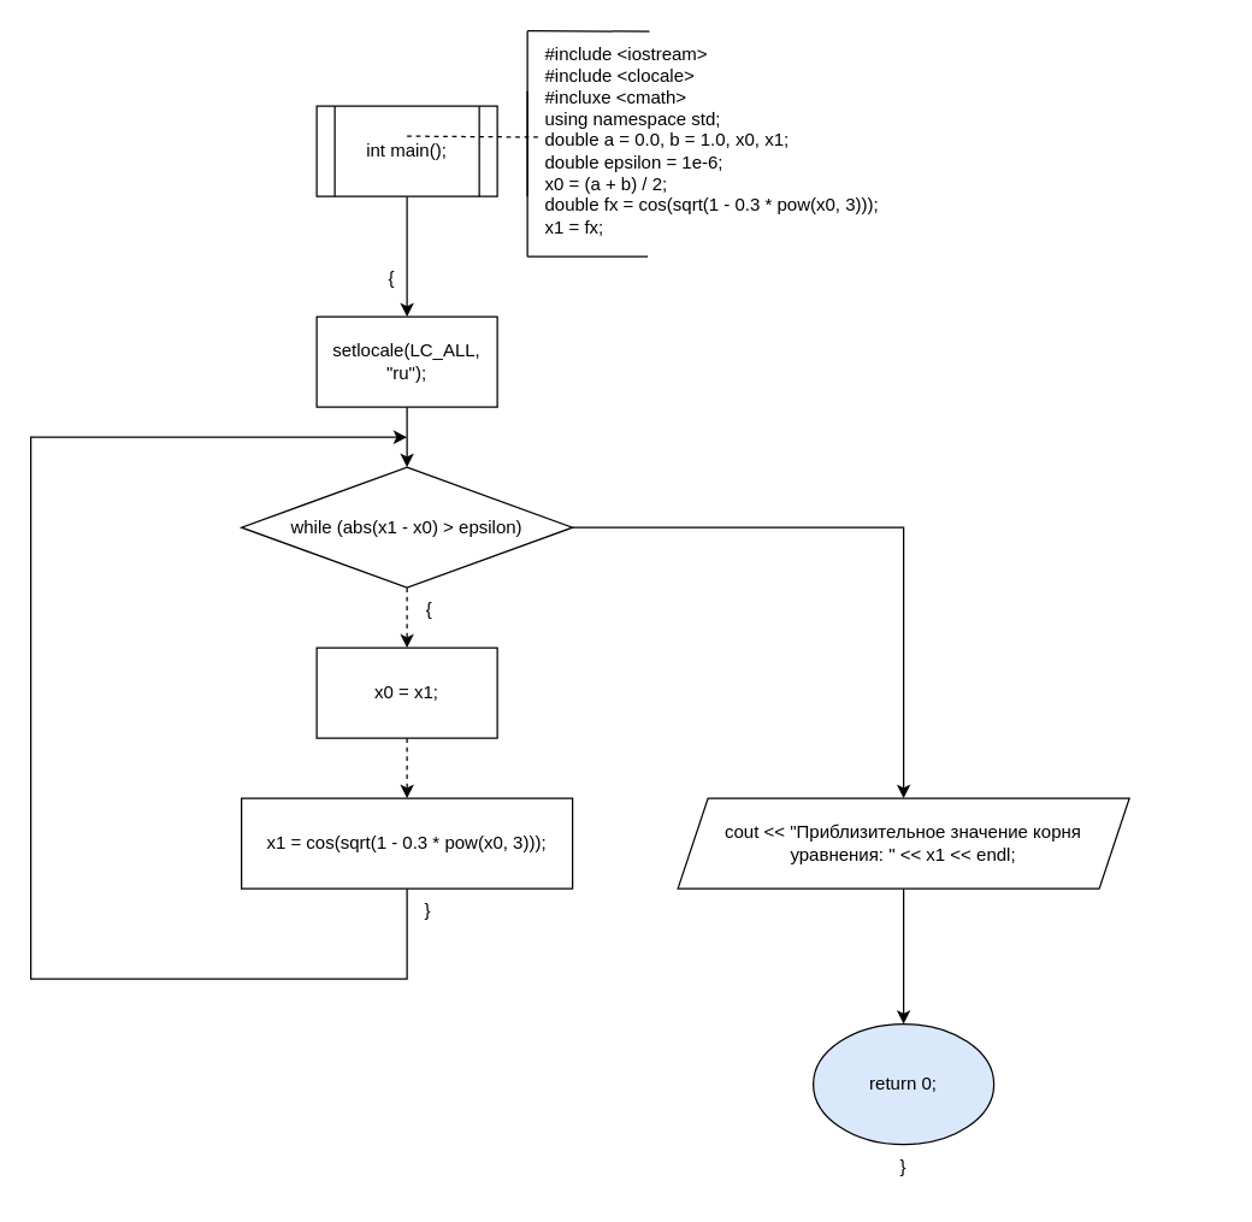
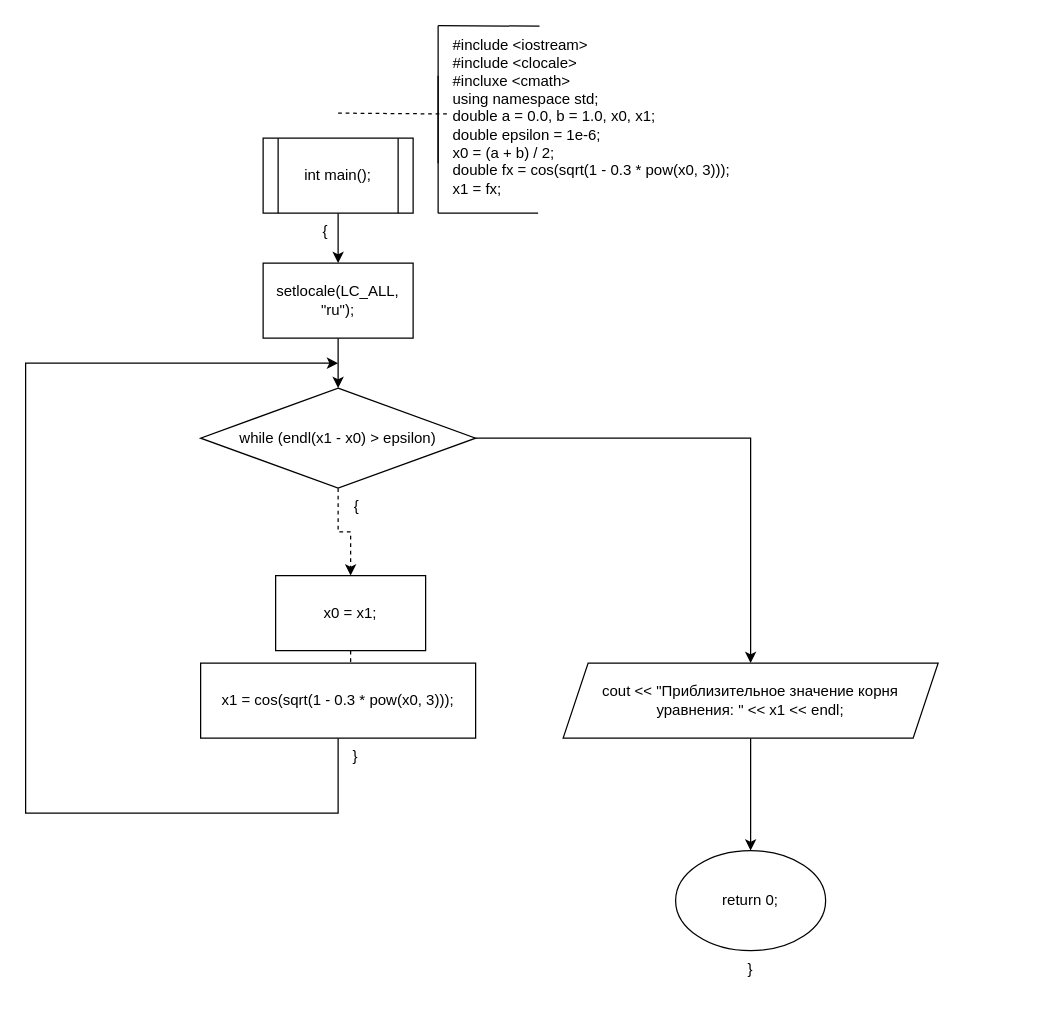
  <mxCell id="0" />
  <mxCell id="1" parent="0" />
  <mxCell id="2" style="edgeStyle=orthogonalEdgeStyle;rounded=0;orthogonalLoop=1;jettySize=auto;html=1;entryX=0.5;entryY=0;entryDx=0;entryDy=0;" edge="1" parent="1" source="3" target="10"><mxGeometry relative="1" as="geometry" /></mxCell>
- <mxCell id="3" value="int main();" style="shape=process;whiteSpace=wrap;html=1;backgroundOutline=1;" vertex="1" parent="1"><mxGeometry x="210" y="70" width="120" height="60" as="geometry" /></mxCell>
+ <mxCell id="3" value="int main();" style="shape=process;whiteSpace=wrap;html=1;backgroundOutline=1;" vertex="1" parent="1"><mxGeometry x="210" y="110" width="120" height="60" as="geometry" /></mxCell>
  <mxCell id="4" value="" style="endArrow=none;dashed=1;html=1;rounded=0;" edge="1" parent="1" target="5"><mxGeometry width="50" height="50" relative="1" as="geometry"><mxPoint x="270" y="90" as="sourcePoint" /><mxPoint x="360" y="90" as="targetPoint" /></mxGeometry></mxCell>
  <mxCell id="5" value="#include &amp;lt;iostream&amp;gt;&lt;div&gt;#include &amp;lt;clocale&amp;gt;&lt;/div&gt;&lt;div&gt;#incluxe &amp;lt;cmath&amp;gt;&lt;/div&gt;&lt;div&gt;using namespace std;&lt;/div&gt;&lt;div style=&quot;&quot;&gt;&lt;div&gt;double a = 0.0, b = 1.0, x0, x1;&lt;/div&gt;&lt;div&gt;double epsilon = 1e-6;&lt;/div&gt;&lt;div&gt;x0 = (a + b) / 2;&lt;/div&gt;&lt;div&gt;double fx = cos(sqrt(1 - 0.3 * pow(x0, 3)));&lt;/div&gt;&lt;div&gt;x1 = fx;&lt;/div&gt;&lt;/div&gt;" style="text;html=1;align=left;verticalAlign=middle;whiteSpace=wrap;rounded=0;" vertex="1" parent="1"><mxGeometry x="360" y="20" width="450" height="145" as="geometry" /></mxCell>
  <mxCell id="6" value="" style="endArrow=none;html=1;rounded=0;" edge="1" parent="1"><mxGeometry width="50" height="50" relative="1" as="geometry"><mxPoint x="350" y="130" as="sourcePoint" /><mxPoint x="350" y="60" as="targetPoint" /></mxGeometry></mxCell>
  <mxCell id="7" value="" style="endArrow=none;html=1;rounded=0;" edge="1" parent="1"><mxGeometry width="50" height="50" relative="1" as="geometry"><mxPoint x="350" y="170" as="sourcePoint" /><mxPoint x="430" y="170" as="targetPoint" /></mxGeometry></mxCell>
  <mxCell id="8" value="" style="endArrow=none;html=1;rounded=0;entryX=0.158;entryY=0.003;entryDx=0;entryDy=0;entryPerimeter=0;" edge="1" parent="1" target="5"><mxGeometry width="50" height="50" relative="1" as="geometry"><mxPoint x="350" y="20" as="sourcePoint" /><mxPoint x="380" y="20" as="targetPoint" /></mxGeometry></mxCell>
  <mxCell id="9" style="edgeStyle=orthogonalEdgeStyle;rounded=0;orthogonalLoop=1;jettySize=auto;html=1;entryX=0.5;entryY=0;entryDx=0;entryDy=0;" edge="1" parent="1" source="10" target="15"><mxGeometry relative="1" as="geometry" /></mxCell>
  <mxCell id="10" value="setlocale(LC_ALL, &quot;ru&quot;);" style="rounded=0;whiteSpace=wrap;html=1;" vertex="1" parent="1"><mxGeometry x="210" y="210" width="120" height="60" as="geometry" /></mxCell>
  <mxCell id="11" value="{" style="text;html=1;align=center;verticalAlign=middle;whiteSpace=wrap;rounded=0;" vertex="1" parent="1"><mxGeometry x="250" y="170" width="20" height="30" as="geometry" /></mxCell>
  <mxCell id="12" value="" style="endArrow=none;html=1;rounded=0;" edge="1" parent="1"><mxGeometry width="50" height="50" relative="1" as="geometry"><mxPoint x="350" y="170" as="sourcePoint" /><mxPoint x="350" y="20" as="targetPoint" /></mxGeometry></mxCell>
  <mxCell id="13" style="edgeStyle=orthogonalEdgeStyle;rounded=0;orthogonalLoop=1;jettySize=auto;html=1;entryX=0.5;entryY=0;entryDx=0;entryDy=0;dashed=1;" edge="1" parent="1" source="15" target="17"><mxGeometry relative="1" as="geometry" /></mxCell>
  <mxCell id="14" style="edgeStyle=orthogonalEdgeStyle;rounded=0;orthogonalLoop=1;jettySize=auto;html=1;entryX=0.5;entryY=0;entryDx=0;entryDy=0;" edge="1" parent="1" source="15" target="23"><mxGeometry relative="1" as="geometry" /></mxCell>
- <mxCell id="15" value="while (abs(x1 - x0) &gt; epsilon)" style="rhombus;whiteSpace=wrap;html=1;" vertex="1" parent="1"><mxGeometry x="160" y="310" width="220" height="80" as="geometry" /></mxCell>
+ <mxCell id="15" value="while (endl(x1 - x0) &gt; epsilon)" style="rhombus;whiteSpace=wrap;html=1;" vertex="1" parent="1"><mxGeometry x="160" y="310" width="220" height="80" as="geometry" /></mxCell>
  <mxCell id="16" style="edgeStyle=orthogonalEdgeStyle;rounded=0;orthogonalLoop=1;jettySize=auto;html=1;entryX=0.5;entryY=0;entryDx=0;entryDy=0;dashed=1;" edge="1" parent="1" source="17" target="19"><mxGeometry relative="1" as="geometry" /></mxCell>
- <mxCell id="17" value="x0 = x1;" style="rounded=0;whiteSpace=wrap;html=1;" vertex="1" parent="1"><mxGeometry x="210" y="430" width="120" height="60" as="geometry" /></mxCell>
+ <mxCell id="17" value="x0 = x1;" style="rounded=0;whiteSpace=wrap;html=1;" vertex="1" parent="1"><mxGeometry x="220" y="460" width="120" height="60" as="geometry" /></mxCell>
  <mxCell id="18" style="edgeStyle=orthogonalEdgeStyle;rounded=0;orthogonalLoop=1;jettySize=auto;html=1;" edge="1" parent="1" source="19"><mxGeometry relative="1" as="geometry"><mxPoint x="270" y="290" as="targetPoint" /><Array as="points"><mxPoint x="270" y="650" /><mxPoint x="20" y="650" /><mxPoint x="20" y="290" /></Array></mxGeometry></mxCell>
  <mxCell id="19" value="x1 = cos(sqrt(1 - 0.3 * pow(x0, 3)));" style="rounded=0;whiteSpace=wrap;html=1;" vertex="1" parent="1"><mxGeometry x="160" y="530" width="220" height="60" as="geometry" /></mxCell>
  <mxCell id="20" value="{" style="text;html=1;align=center;verticalAlign=middle;whiteSpace=wrap;rounded=0;" vertex="1" parent="1"><mxGeometry x="270" y="390" width="30" height="30" as="geometry" /></mxCell>
  <mxCell id="21" value="}" style="text;html=1;align=center;verticalAlign=middle;whiteSpace=wrap;rounded=0;" vertex="1" parent="1"><mxGeometry x="269" y="590" width="30" height="30" as="geometry" /></mxCell>
  <mxCell id="22" style="edgeStyle=orthogonalEdgeStyle;rounded=0;orthogonalLoop=1;jettySize=auto;html=1;entryX=0.5;entryY=0;entryDx=0;entryDy=0;" edge="1" parent="1" source="23" target="24"><mxGeometry relative="1" as="geometry" /></mxCell>
  <mxCell id="23" value="cout &lt;&lt; &quot;Приблизительное значение корня уравнения: &quot; &lt;&lt; x1 &lt;&lt; endl;" style="shape=parallelogram;perimeter=parallelogramPerimeter;whiteSpace=wrap;html=1;fixedSize=1;" vertex="1" parent="1"><mxGeometry x="450" y="530" width="300" height="60" as="geometry" /></mxCell>
- <mxCell id="24" value="return 0;" style="ellipse;whiteSpace=wrap;html=1;fillColor=#dae8fc;" vertex="1" parent="1"><mxGeometry x="540" y="680" width="120" height="80" as="geometry" /></mxCell>
+ <mxCell id="24" value="return 0;" style="ellipse;whiteSpace=wrap;html=1;" vertex="1" parent="1"><mxGeometry x="540" y="680" width="120" height="80" as="geometry" /></mxCell>
  <mxCell id="25" value="}" style="text;html=1;align=center;verticalAlign=middle;whiteSpace=wrap;rounded=0;" vertex="1" parent="1"><mxGeometry x="585" y="760" width="30" height="30" as="geometry" /></mxCell>
